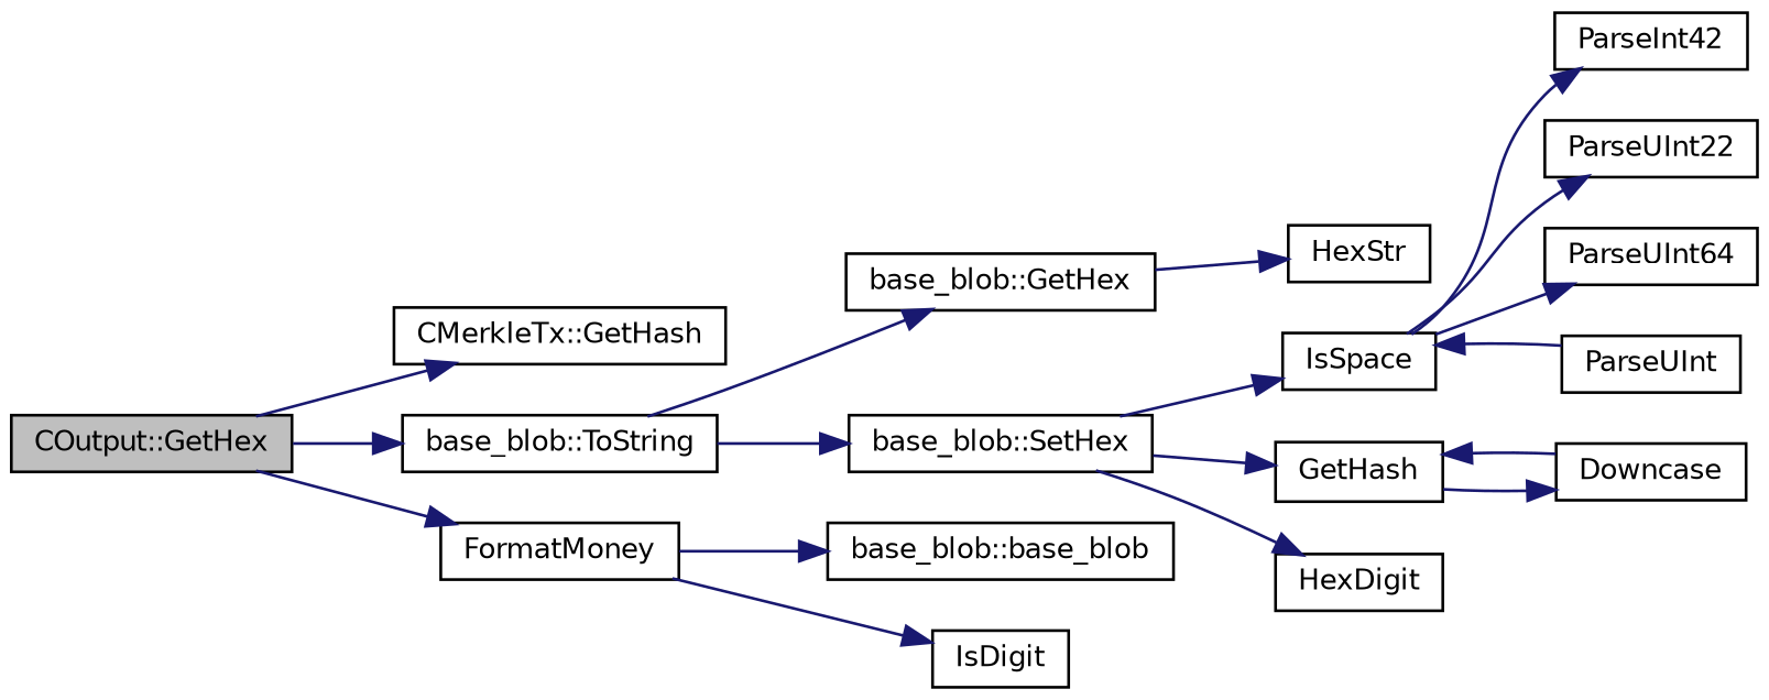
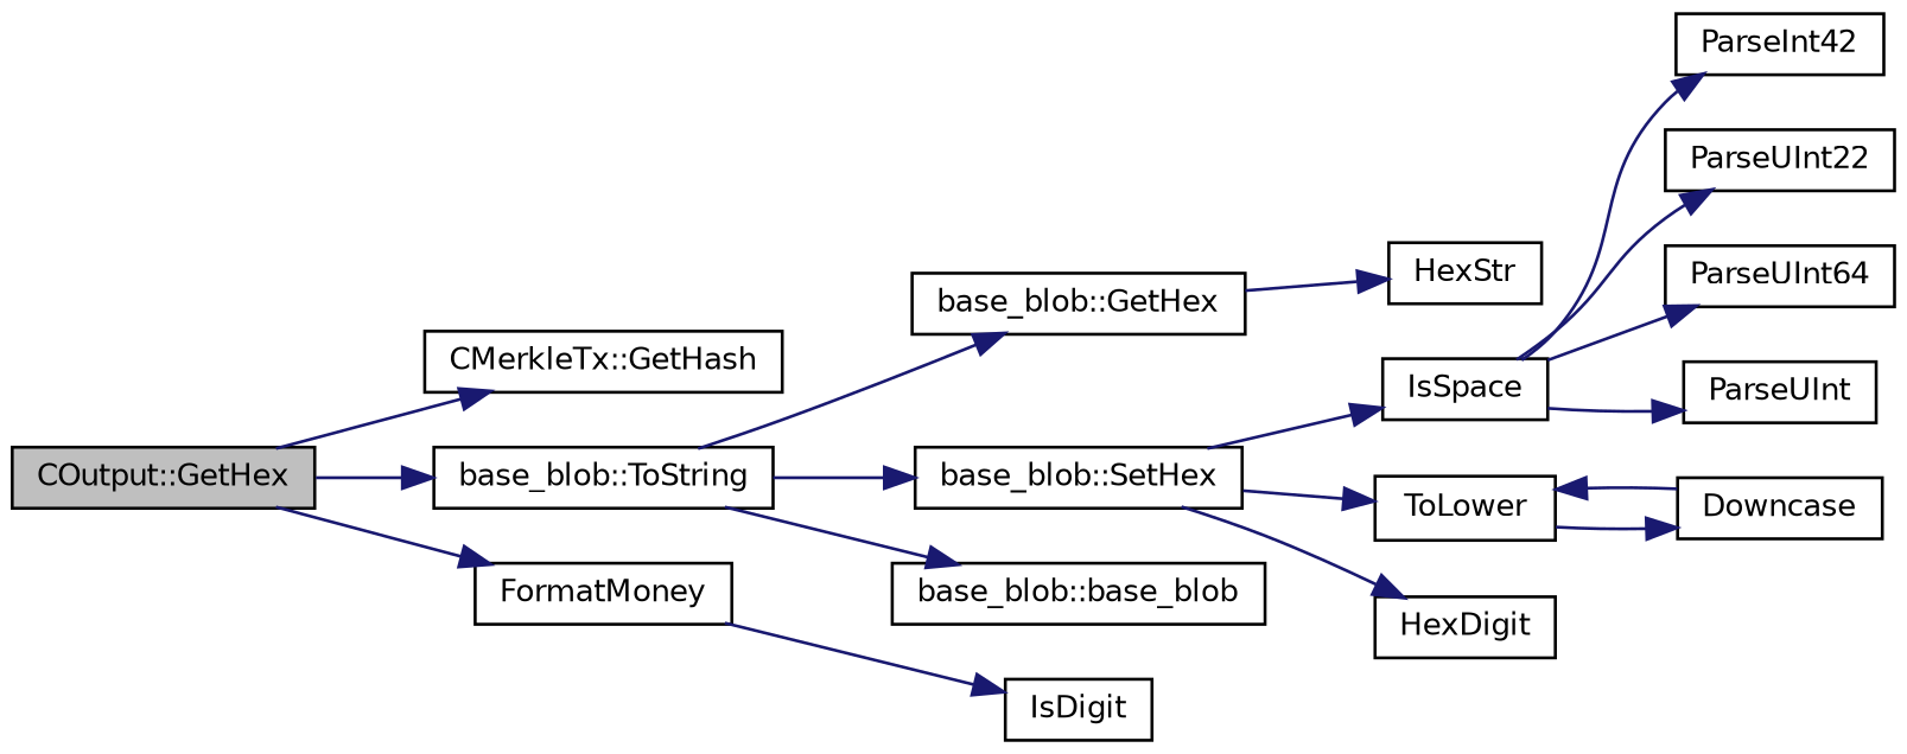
  digraph {
    rankdir=LR
    node [color=black fillcolor=white fontname=Helvetica fontsize=10 shape=record style=filled]
    edge [color=midnightblue fontname=Helvetica fontsize=10 labelfontname=Helvetica labelfontsize=10 style=solid]
    n1 [fillcolor=grey75 fontcolor=black height=0.2 label="COutput::GetHex" width=0.4]
    n2 [height=0.2 label="CMerkleTx::GetHash" width=0.4]
    n3 [height=0.2 label="base_blob::ToString" width=0.4]
    n4 [height=0.2 label=FormatMoney width=0.4]
    n5 [height=0.2 label="base_blob::base_blob" width=0.4]
    n6 [height=0.2 label="base_blob::GetHex" width=0.4]
    n7 [height=0.2 label="base_blob::SetHex" width=0.4]
    n8 [height=0.2 label=IsDigit width=0.4]
    n9 [height=0.2 label=HexStr width=0.4]
    n10 [height=0.2 label=IsSpace width=0.4]
-   n11 [height=0.2 label=GetHash width=0.4]
+   n11 [height=0.2 label=ToLower width=0.4]
    n12 [height=0.2 label=HexDigit width=0.4]
    n13 [height=0.2 label=ParseInt42 width=0.4]
    n14 [height=0.2 label=ParseUInt22 width=0.4]
    n15 [height=0.2 label=ParseUInt64 width=0.4]
    n16 [height=0.2 label=ParseUInt width=0.4]
    n17 [height=0.2 label=Downcase width=0.4]
    n1 -> n2
    n1 -> n3
    n1 -> n4
-   n4 -> n5
+   n3 -> n5
    n3 -> n6
    n3 -> n7
    n4 -> n8
    n6 -> n9
    n7 -> n10
    n7 -> n11
    n7 -> n12
    n10 -> n13
    n10 -> n14
    n10 -> n15
-   n16 -> n10
+   n10 -> n16
    n11 -> n17
    n17 -> n11
  }
